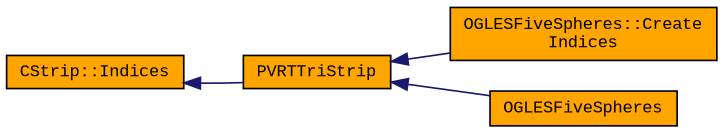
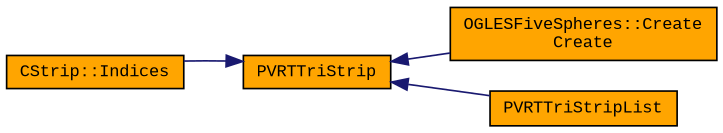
  digraph {
    fontname="Liberation Mono"
    rankdir=LR
    node [color=black fillcolor=orange fontname="Liberation Mono" fontsize=10 shape=record style=filled]
    edge [color=midnightblue dir=back fontname="Liberation Mono" fontsize=10 labelfontname=Helvetica labelfontsize=10 style=solid]
    n1 [fontcolor=black height=0.2 label="CStrip::Indices" width=0.4]
    n2 [height=0.2 label=PVRTTriStrip width=0.4]
-   n3 [height=0.2 label="OGLESFiveSpheres::Create\lIndices" width=0.4]
-   n4 [height=0.2 label=OGLESFiveSpheres width=0.4]
-   n1 -> n2
+   n3 [height=0.2 label="OGLESFiveSpheres::Create\lCreate" width=0.4]
+   n4 [height=0.2 label=PVRTTriStripList width=0.4]
+   n2 -> n1
    n2 -> n3
    n2 -> n4
  }
